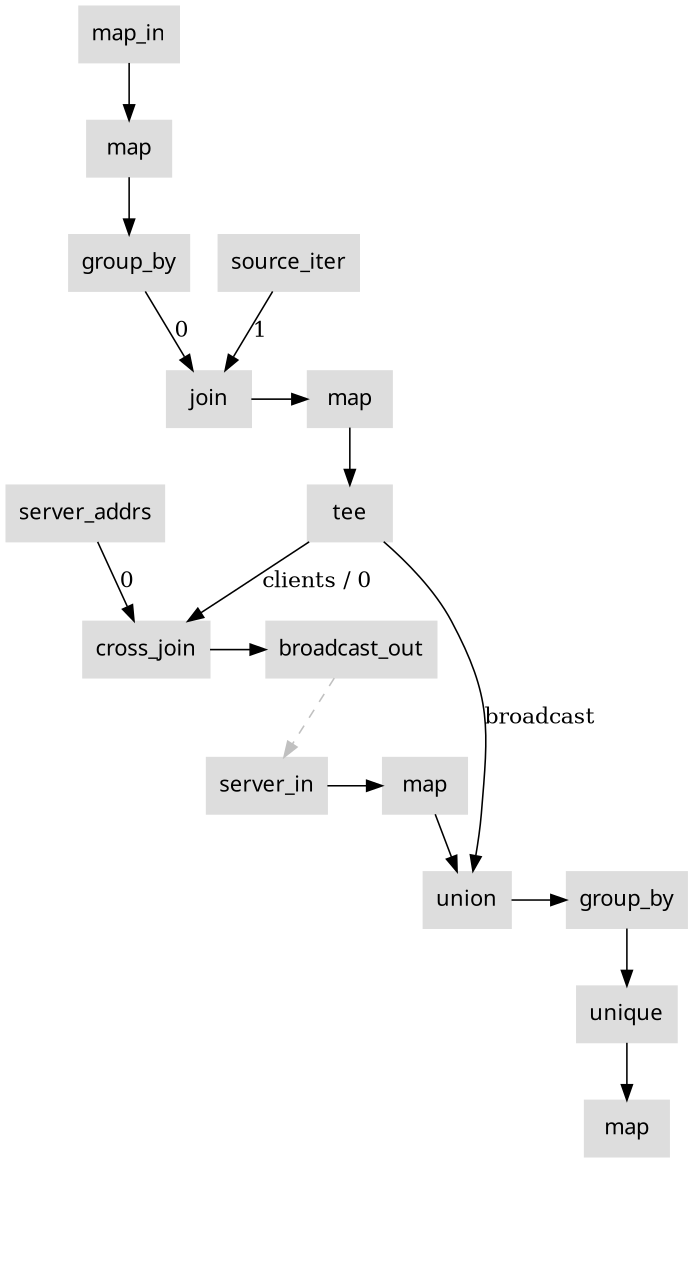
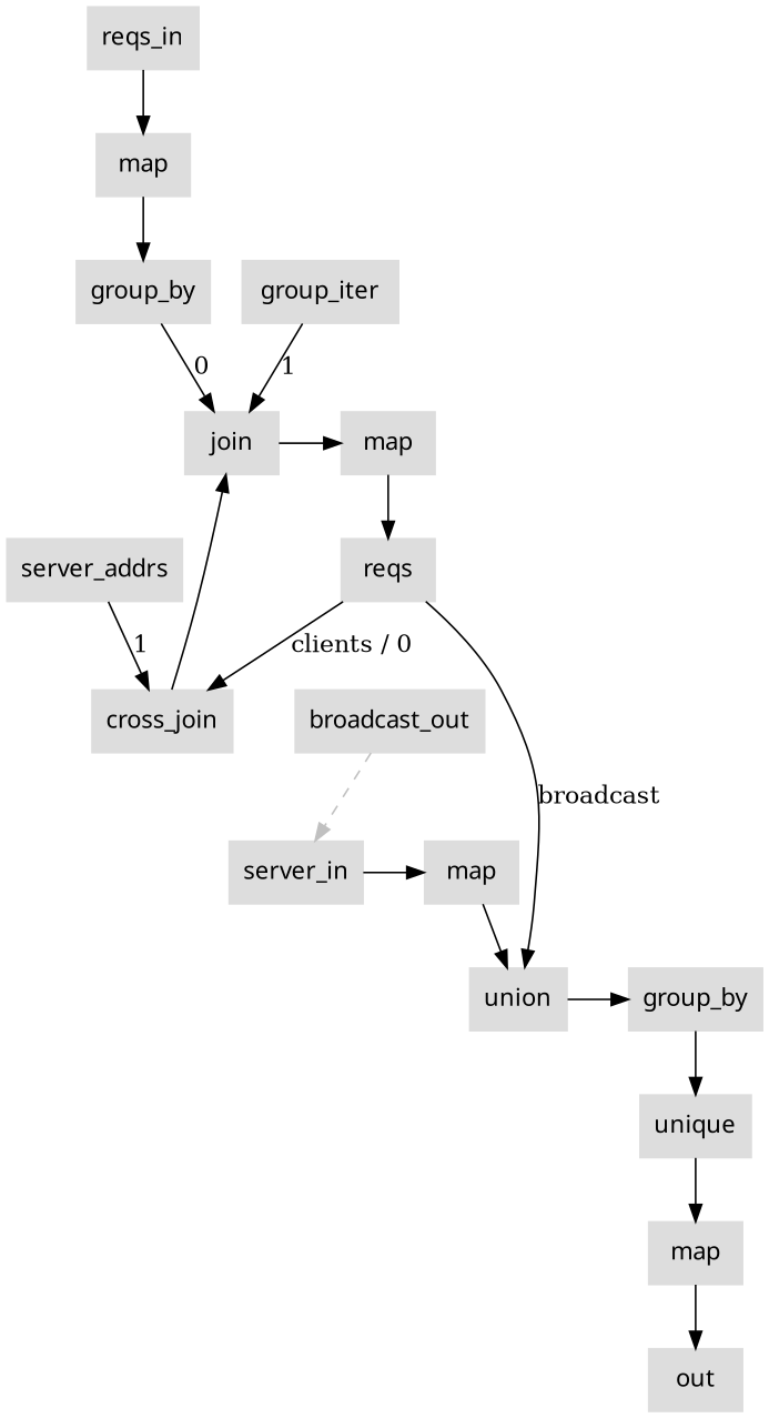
  digraph {
    rankdir=TB
    node [color="#dddddd" fontcolor="#000000" fontname=Monaco shape=box style=filled]
    n1 [label=join]
    n2 [label=map]
    n3 [label=cross_join]
    n4 [label=broadcast_out fontcolor=""]
    n5 [label=union]
    n6 [label=group_by]
    n7 [label=map]
    n8 [label=server_in]
-   n9 [label=tee fontcolor=""]
+   n9 [label=reqs fontcolor=""]
    n10 [label=unique]
-   n11 [label=map_in]
+   n11 [label=reqs_in]
    n12 [label=map]
    n13 [label=group_by]
-   n14 [label=source_iter]
+   n14 [label=group_iter]
    n15 [label=server_addrs]
    n16 [label=map]
+   n17 [label=out fontcolor=""]
    subgraph sub_1 {
      rank=same
      n1
      n2
    }
    subgraph sub_2 {
      rank=same
      n3
      n4
    }
    subgraph sub_3 {
      rank=same
      n5
      n6
    }
    subgraph sub_4 {
      rank=same
      n7
      n8
    }
    n1 -> n2
    n2 -> n9
-   n3 -> n4
+   n3 -> n1
    n4 -> n8 [color=gray style=dashed]
    n5 -> n6
    n6 -> n10
    n7 -> n5
    n8 -> n7
    n9 -> n3 [label="clients / 0"]
    n9 -> n5 [label=broadcast]
    n10 -> n16
    n11 -> n12
    n12 -> n13
    n13 -> n1 [label=0]
    n14 -> n1 [label=1]
-   n15 -> n3 [label=0]
+   n15 -> n3 [label=1]
+   n16 -> n17
  }
